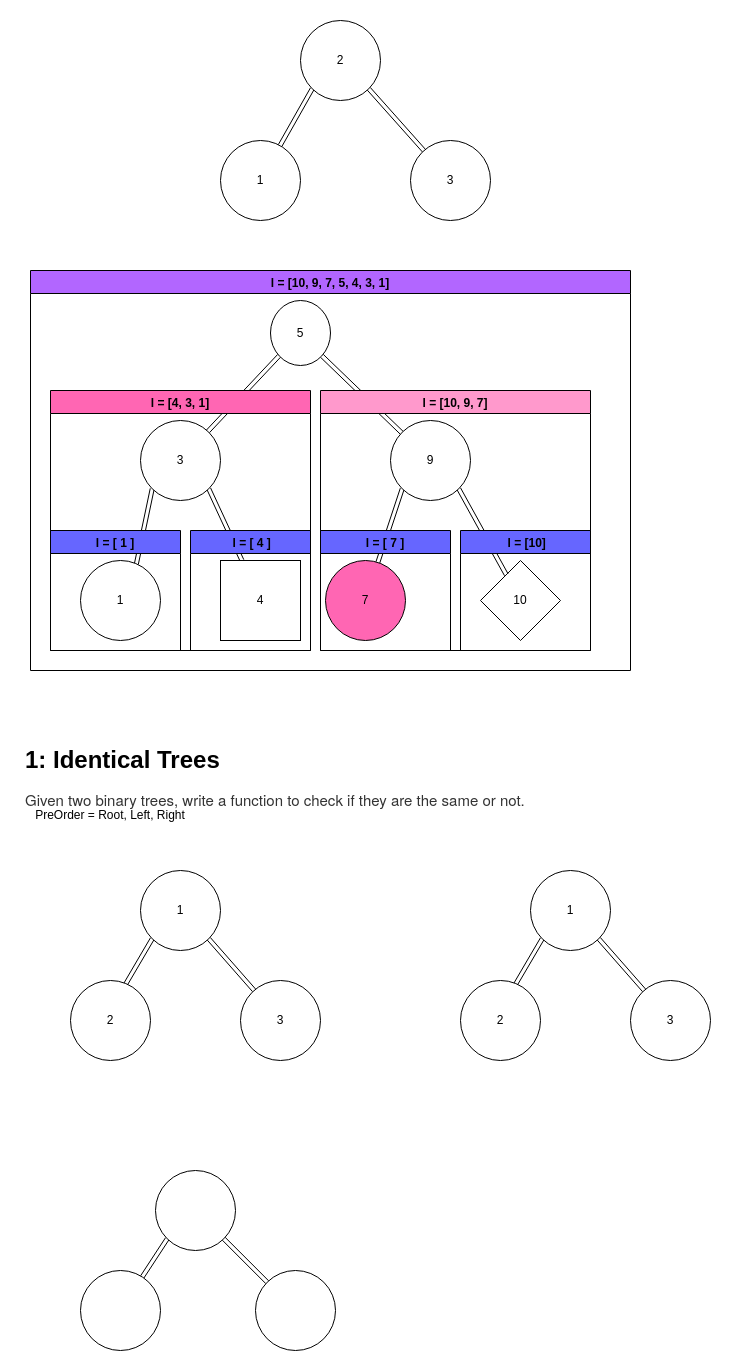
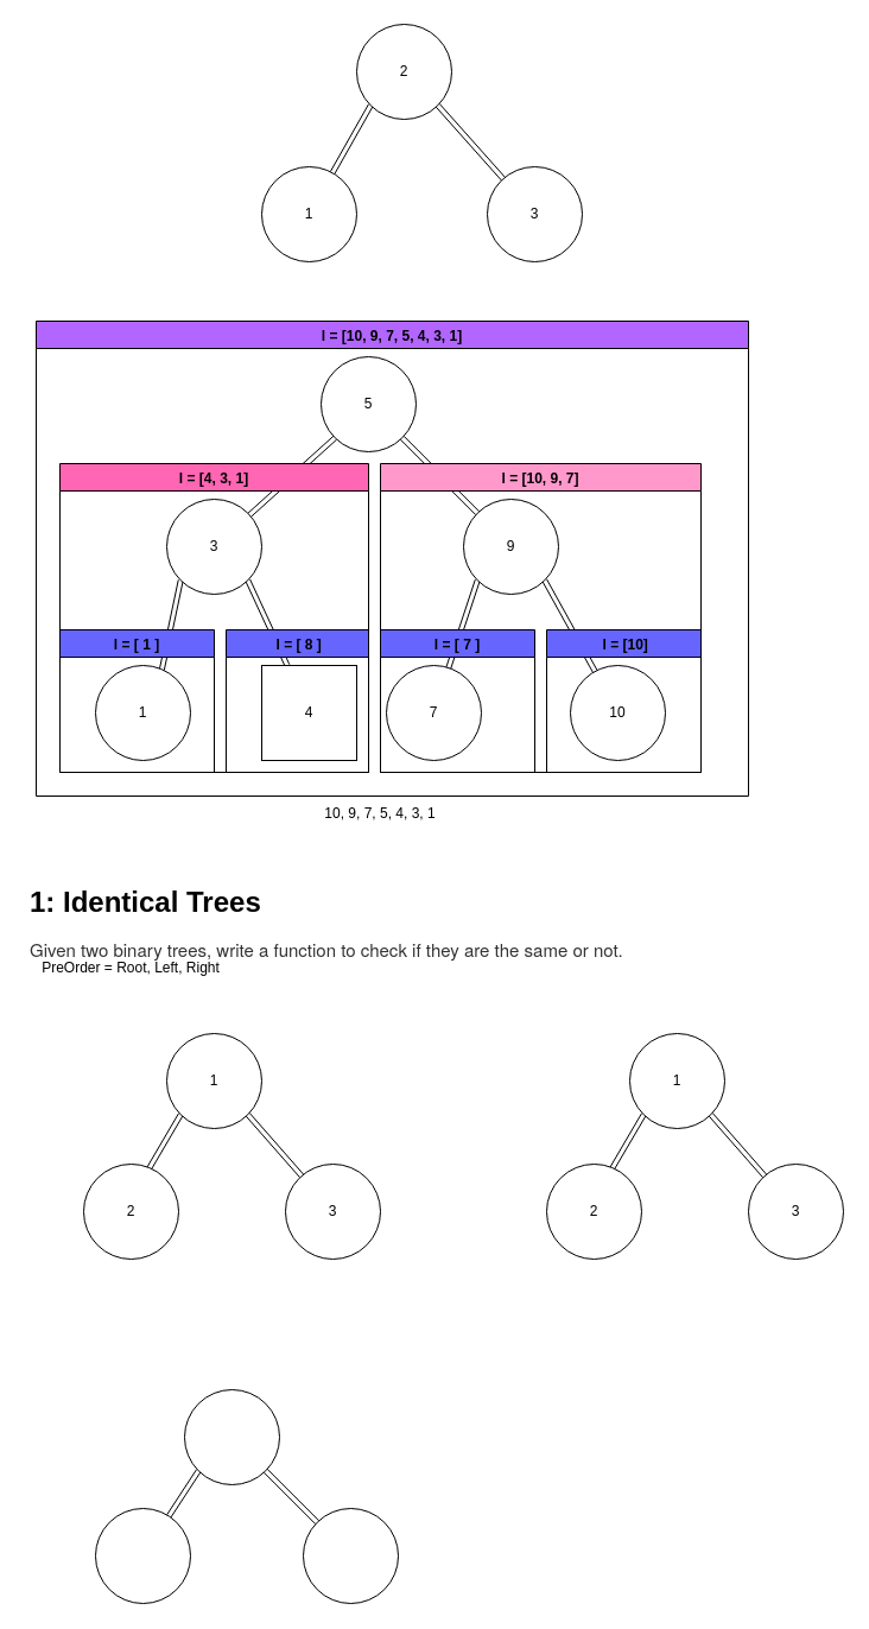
  <mxCell id="0" />
  <mxCell id="1" parent="0" />
  <mxCell id="2" style="edgeStyle=none;shape=link;html=1;exitX=0;exitY=1;exitDx=0;exitDy=0;" parent="1" source="4" target="6" edge="1"><mxGeometry relative="1" as="geometry" /></mxCell>
  <mxCell id="3" style="edgeStyle=none;shape=link;html=1;exitX=1;exitY=1;exitDx=0;exitDy=0;" parent="1" source="4" target="5" edge="1"><mxGeometry relative="1" as="geometry" /></mxCell>
  <mxCell id="4" value="2" style="ellipse;whiteSpace=wrap;html=1;aspect=fixed;" parent="1" vertex="1"><mxGeometry x="300" y="20" width="80" height="80" as="geometry" /></mxCell>
  <mxCell id="5" value="3" style="ellipse;whiteSpace=wrap;html=1;aspect=fixed;" parent="1" vertex="1"><mxGeometry x="410" y="140" width="80" height="80" as="geometry" /></mxCell>
  <mxCell id="6" value="1" style="ellipse;whiteSpace=wrap;html=1;aspect=fixed;" parent="1" vertex="1"><mxGeometry x="220" y="140" width="80" height="80" as="geometry" /></mxCell>
  <mxCell id="7" style="edgeStyle=none;shape=link;html=1;exitX=1;exitY=1;exitDx=0;exitDy=0;" parent="1" source="9" target="14" edge="1"><mxGeometry relative="1" as="geometry" /></mxCell>
  <mxCell id="8" style="edgeStyle=none;html=1;exitX=0;exitY=1;exitDx=0;exitDy=0;shape=link;" parent="1" source="9" target="17" edge="1"><mxGeometry relative="1" as="geometry" /></mxCell>
- <mxCell id="9" value="5" style="ellipse;whiteSpace=wrap;html=1;aspect=fixed;" parent="1" vertex="1"><mxGeometry x="270" y="300" width="60" height="65" as="geometry" /></mxCell>
- <mxCell id="10" value="10" style="rhombus;whiteSpace=wrap;html=1;aspect=fixed;" parent="1" vertex="1"><mxGeometry x="480" y="560" width="80" height="80" as="geometry" /></mxCell>
- <mxCell id="11" value="7" style="ellipse;whiteSpace=wrap;html=1;aspect=fixed;fillColor=#ff66b3;" parent="1" vertex="1"><mxGeometry x="325" y="560" width="80" height="80" as="geometry" /></mxCell>
+ <mxCell id="9" value="5" style="ellipse;whiteSpace=wrap;html=1;aspect=fixed;" parent="1" vertex="1"><mxGeometry x="270" y="300" width="80" height="80" as="geometry" /></mxCell>
+ <mxCell id="10" value="10" style="ellipse;whiteSpace=wrap;html=1;aspect=fixed;" parent="1" vertex="1"><mxGeometry x="480" y="560" width="80" height="80" as="geometry" /></mxCell>
+ <mxCell id="11" value="7" style="ellipse;whiteSpace=wrap;html=1;aspect=fixed;" parent="1" vertex="1"><mxGeometry x="325" y="560" width="80" height="80" as="geometry" /></mxCell>
  <mxCell id="12" style="edgeStyle=none;shape=link;html=1;exitX=0;exitY=1;exitDx=0;exitDy=0;" parent="1" source="14" target="11" edge="1"><mxGeometry relative="1" as="geometry" /></mxCell>
  <mxCell id="13" style="edgeStyle=none;shape=link;html=1;exitX=1;exitY=1;exitDx=0;exitDy=0;" parent="1" source="14" target="10" edge="1"><mxGeometry relative="1" as="geometry" /></mxCell>
  <mxCell id="14" value="9" style="ellipse;whiteSpace=wrap;html=1;aspect=fixed;" parent="1" vertex="1"><mxGeometry x="390" y="420" width="80" height="80" as="geometry" /></mxCell>
  <mxCell id="15" style="edgeStyle=none;shape=link;html=1;exitX=0;exitY=1;exitDx=0;exitDy=0;entryX=0.698;entryY=0.045;entryDx=0;entryDy=0;entryPerimeter=0;" parent="1" source="17" target="19" edge="1"><mxGeometry relative="1" as="geometry" /></mxCell>
  <mxCell id="16" style="edgeStyle=none;shape=link;html=1;exitX=1;exitY=1;exitDx=0;exitDy=0;" parent="1" source="17" target="20" edge="1"><mxGeometry relative="1" as="geometry" /></mxCell>
  <mxCell id="17" value="3" style="ellipse;whiteSpace=wrap;html=1;aspect=fixed;" parent="1" vertex="1"><mxGeometry x="140" y="420" width="80" height="80" as="geometry" /></mxCell>
+ <mxCell id="18" value="10, 9, 7, 5, 4, 3, 1" style="text;html=1;strokeColor=none;fillColor=none;align=center;verticalAlign=middle;whiteSpace=wrap;rounded=0;" parent="1" vertex="1"><mxGeometry x="260" y="670" width="120" height="30" as="geometry" /></mxCell>
  <mxCell id="19" value="1" style="ellipse;whiteSpace=wrap;html=1;aspect=fixed;" parent="1" vertex="1"><mxGeometry x="80" y="560" width="80" height="80" as="geometry" /></mxCell>
  <mxCell id="20" value="4" style="whiteSpace=wrap;html=1;aspect=fixed;rounded=0;" parent="1" vertex="1"><mxGeometry x="220" y="560" width="80" height="80" as="geometry" /></mxCell>
  <mxCell id="21" value="l = [10, 9, 7]" style="swimlane;fillColor=#FF99CC;" parent="1" vertex="1"><mxGeometry x="320" y="390" width="270" height="260" as="geometry" /></mxCell>
  <mxCell id="22" value=" l = [10]" style="swimlane;fillColor=#6666FF;" parent="21" vertex="1"><mxGeometry x="140" y="140" width="130" height="120" as="geometry" /></mxCell>
  <mxCell id="23" value="l = [ 7 ]" style="swimlane;fillColor=#6666FF;" parent="21" vertex="1"><mxGeometry y="140" width="130" height="120" as="geometry" /></mxCell>
  <mxCell id="24" value="l = [4, 3, 1]" style="swimlane;fillColor=#FF66B3;" parent="1" vertex="1"><mxGeometry x="50" y="390" width="260" height="260" as="geometry" /></mxCell>
- <mxCell id="25" value=" l = [ 4 ]" style="swimlane;fillColor=#6666FF;" parent="24" vertex="1"><mxGeometry x="140" y="140" width="120" height="120" as="geometry" /></mxCell>
+ <mxCell id="25" value=" l = [ 8 ]" style="swimlane;fillColor=#6666FF;" parent="24" vertex="1"><mxGeometry x="140" y="140" width="120" height="120" as="geometry" /></mxCell>
  <mxCell id="26" value="l = [ 1 ]" style="swimlane;fillColor=#6666FF;" parent="24" vertex="1"><mxGeometry y="140" width="130" height="120" as="geometry" /></mxCell>
  <mxCell id="27" value="l = [10, 9, 7, 5, 4, 3, 1]" style="swimlane;fillColor=#B266FF;" parent="1" vertex="1"><mxGeometry x="30" y="270" width="600" height="400" as="geometry" /></mxCell>
  <mxCell id="28" value="&lt;h1&gt;1: Identical Trees&lt;/h1&gt;&lt;span style=&quot;color: rgb(51 , 51 , 51) ; font-family: &amp;#34;helvetica neue&amp;#34; , &amp;#34;helvetica&amp;#34; , &amp;#34;arial&amp;#34; , &amp;#34;freesans&amp;#34; , &amp;#34;clean&amp;#34; , sans-serif ; font-size: 15px ; background-color: rgb(255 , 255 , 255)&quot;&gt;Given two binary trees, write a function to check if they are the same or not.&lt;/span&gt;" style="text;html=1;strokeColor=none;fillColor=none;spacing=5;spacingTop=-20;whiteSpace=wrap;overflow=hidden;rounded=0;" vertex="1" parent="1"><mxGeometry x="20" y="740" width="550" height="120" as="geometry" /></mxCell>
  <mxCell id="29" style="edgeStyle=none;html=1;exitX=0;exitY=1;exitDx=0;exitDy=0;entryX=0.69;entryY=0.044;entryDx=0;entryDy=0;entryPerimeter=0;shape=link;" edge="1" parent="1" source="31" target="33"><mxGeometry relative="1" as="geometry" /></mxCell>
  <mxCell id="30" style="edgeStyle=none;shape=link;html=1;exitX=1;exitY=1;exitDx=0;exitDy=0;" edge="1" parent="1" source="31" target="32"><mxGeometry relative="1" as="geometry" /></mxCell>
  <mxCell id="31" value="1" style="ellipse;whiteSpace=wrap;html=1;aspect=fixed;" vertex="1" parent="1"><mxGeometry x="140" y="870" width="80" height="80" as="geometry" /></mxCell>
  <mxCell id="32" value="3" style="ellipse;whiteSpace=wrap;html=1;aspect=fixed;" vertex="1" parent="1"><mxGeometry x="240" y="980" width="80" height="80" as="geometry" /></mxCell>
  <mxCell id="33" value="2" style="ellipse;whiteSpace=wrap;html=1;aspect=fixed;" vertex="1" parent="1"><mxGeometry x="70" y="980" width="80" height="80" as="geometry" /></mxCell>
  <mxCell id="34" style="edgeStyle=none;shape=link;html=1;exitX=0;exitY=1;exitDx=0;exitDy=0;" edge="1" parent="1" source="36" target="37"><mxGeometry relative="1" as="geometry" /></mxCell>
  <mxCell id="35" style="edgeStyle=none;shape=link;html=1;exitX=1;exitY=1;exitDx=0;exitDy=0;" edge="1" parent="1" source="36" target="38"><mxGeometry relative="1" as="geometry" /></mxCell>
  <mxCell id="36" value="" style="ellipse;whiteSpace=wrap;html=1;aspect=fixed;" vertex="1" parent="1"><mxGeometry x="155" y="1170" width="80" height="80" as="geometry" /></mxCell>
  <mxCell id="37" value="" style="ellipse;whiteSpace=wrap;html=1;aspect=fixed;" vertex="1" parent="1"><mxGeometry x="80" y="1270" width="80" height="80" as="geometry" /></mxCell>
  <mxCell id="38" value="" style="ellipse;whiteSpace=wrap;html=1;aspect=fixed;" vertex="1" parent="1"><mxGeometry x="255" y="1270" width="80" height="80" as="geometry" /></mxCell>
  <mxCell id="39" style="edgeStyle=none;html=1;exitX=0;exitY=1;exitDx=0;exitDy=0;entryX=0.69;entryY=0.044;entryDx=0;entryDy=0;entryPerimeter=0;shape=link;" edge="1" parent="1" source="41" target="43"><mxGeometry relative="1" as="geometry" /></mxCell>
  <mxCell id="40" style="edgeStyle=none;shape=link;html=1;exitX=1;exitY=1;exitDx=0;exitDy=0;" edge="1" parent="1" source="41" target="42"><mxGeometry relative="1" as="geometry" /></mxCell>
  <mxCell id="41" value="1" style="ellipse;whiteSpace=wrap;html=1;aspect=fixed;" vertex="1" parent="1"><mxGeometry x="530" y="870" width="80" height="80" as="geometry" /></mxCell>
  <mxCell id="42" value="3" style="ellipse;whiteSpace=wrap;html=1;aspect=fixed;" vertex="1" parent="1"><mxGeometry x="630" y="980" width="80" height="80" as="geometry" /></mxCell>
  <mxCell id="43" value="2" style="ellipse;whiteSpace=wrap;html=1;aspect=fixed;" vertex="1" parent="1"><mxGeometry x="460" y="980" width="80" height="80" as="geometry" /></mxCell>
  <mxCell id="44" value="PreOrder = Root, Left, Right" style="text;html=1;strokeColor=none;fillColor=none;align=center;verticalAlign=middle;whiteSpace=wrap;rounded=0;" vertex="1" parent="1"><mxGeometry x="25" y="800" width="170" height="30" as="geometry" /></mxCell>
